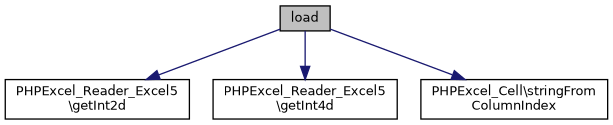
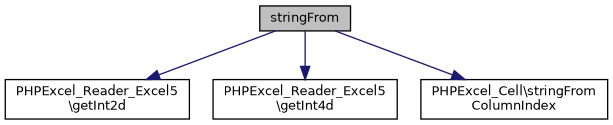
  digraph {
    rankdir=TB
    node [color=black fillcolor=white fontname=Helvetica fontsize=10 shape=record style=filled]
    edge [color=midnightblue fontname=Helvetica fontsize=10 labelfontname=Helvetica labelfontsize=10 style=solid]
-   n1 [fillcolor=grey75 fontcolor=black height=0.2 label=load width=0.4]
+   n1 [fillcolor=grey75 fontcolor=black height=0.2 label=stringFrom width=0.4]
    n2 [height=0.2 label="PHPExcel_Reader_Excel5\l\\getInt2d" width=0.4]
    n3 [height=0.2 label="PHPExcel_Reader_Excel5\l\\getInt4d" width=0.4]
    n4 [height=0.2 label="PHPExcel_Cell\\stringFrom\lColumnIndex" width=0.4]
    n1 -> n2
    n1 -> n3
    n1 -> n4
  }
